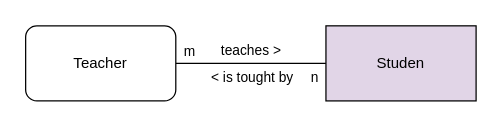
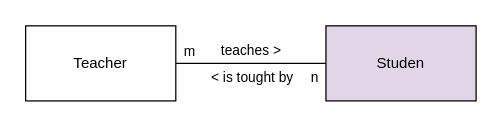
  <mxCell id="0" />
  <mxCell id="1" parent="0" />
  <mxCell id="2" value="teaches &amp;gt;" style="edgeStyle=orthogonalEdgeStyle;rounded=0;orthogonalLoop=1;jettySize=auto;html=1;exitX=1;exitY=0.5;exitDx=0;exitDy=0;entryX=0;entryY=0.5;entryDx=0;entryDy=0;endArrow=none;endFill=0;" edge="1" parent="1" source="6" target="7"><mxGeometry y="10" relative="1" as="geometry"><mxPoint as="offset" /></mxGeometry></mxCell>
  <mxCell id="3" value="n" style="edgeLabel;html=1;align=center;verticalAlign=middle;resizable=0;points=[];" vertex="1" connectable="0" parent="2"><mxGeometry x="0.667" y="-1" relative="1" as="geometry"><mxPoint x="10" y="9" as="offset" /></mxGeometry></mxCell>
  <mxCell id="4" value="m" style="edgeLabel;html=1;align=center;verticalAlign=middle;resizable=0;points=[];" vertex="1" connectable="0" parent="2"><mxGeometry x="-0.75" y="-2" relative="1" as="geometry"><mxPoint x="-5" y="-12" as="offset" /></mxGeometry></mxCell>
  <mxCell id="5" value="&amp;lt; is tought by" style="edgeLabel;html=1;align=center;verticalAlign=middle;resizable=0;points=[];" vertex="1" connectable="0" parent="2"><mxGeometry x="0.1" y="-2" relative="1" as="geometry"><mxPoint x="-6" y="8" as="offset" /></mxGeometry></mxCell>
- <mxCell id="6" value="Teacher" style="whiteSpace=wrap;html=1;rounded=1;" vertex="1" parent="1"><mxGeometry x="20" y="20" width="120" height="60" as="geometry" /></mxCell>
+ <mxCell id="6" value="Teacher" style="rounded=0;whiteSpace=wrap;html=1;" vertex="1" parent="1"><mxGeometry x="20" y="20" width="120" height="60" as="geometry" /></mxCell>
  <mxCell id="7" value="Studen" style="rounded=0;whiteSpace=wrap;html=1;fillColor=#e1d5e7;" vertex="1" parent="1"><mxGeometry x="260" y="20" width="120" height="60" as="geometry" /></mxCell>
